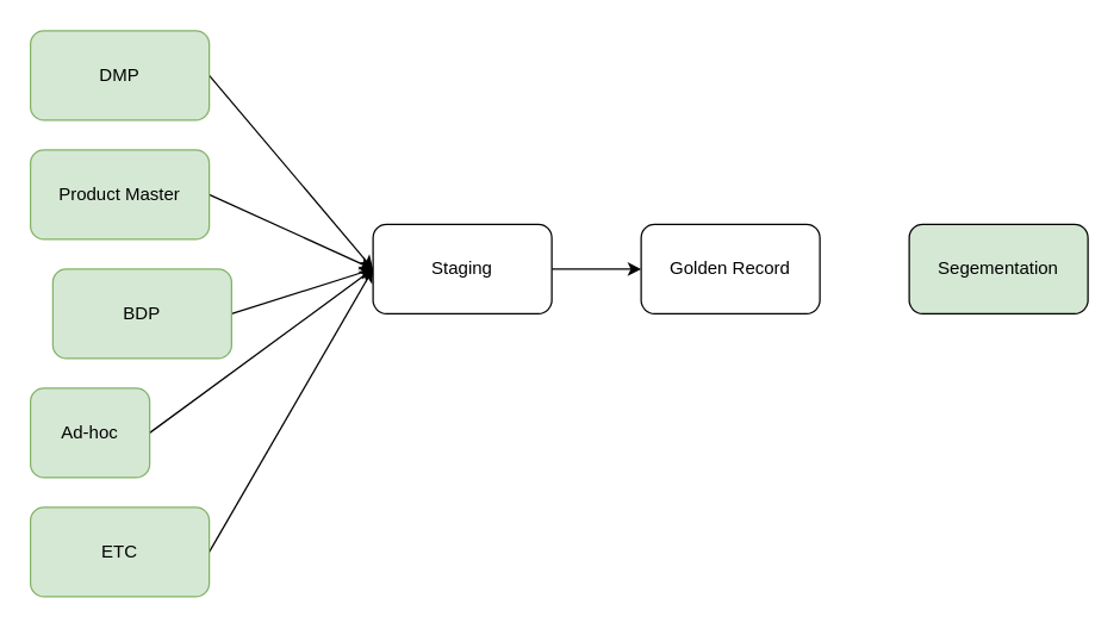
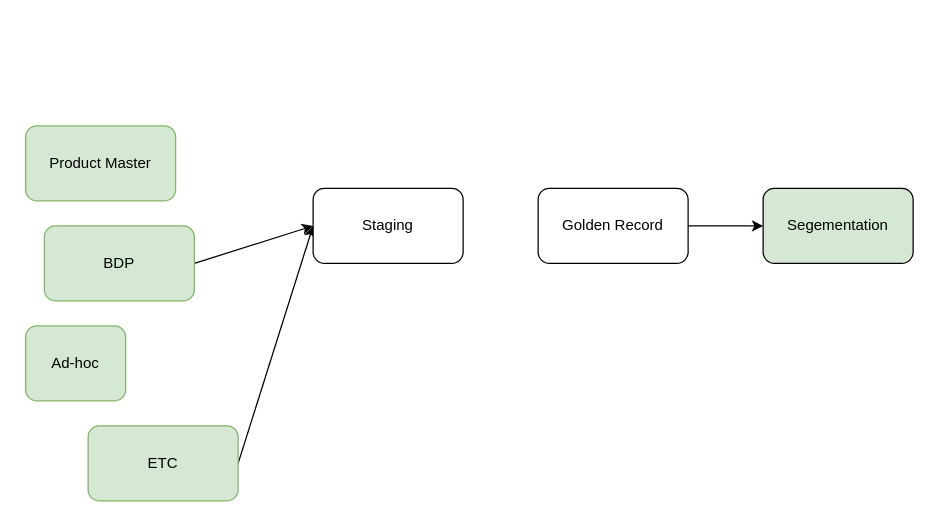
  <mxCell id="0" />
  <mxCell id="1" parent="0" />
- <mxCell id="2" style="rounded=0;orthogonalLoop=1;jettySize=auto;html=1;exitX=1;exitY=0.5;exitDx=0;exitDy=0;entryX=0;entryY=0.5;entryDx=0;entryDy=0;" edge="1" parent="1" source="3" target="13"><mxGeometry relative="1" as="geometry" /></mxCell>
- <mxCell id="3" value="DMP" style="rounded=1;whiteSpace=wrap;html=1;fillColor=#d5e8d4;strokeColor=#82b366;" vertex="1" parent="1"><mxGeometry x="20" y="20" width="120" height="60" as="geometry" /></mxCell>
- <mxCell id="4" style="edgeStyle=none;rounded=0;orthogonalLoop=1;jettySize=auto;html=1;exitX=1;exitY=0.5;exitDx=0;exitDy=0;entryX=0;entryY=0.5;entryDx=0;entryDy=0;" edge="1" parent="1" source="5" target="13"><mxGeometry relative="1" as="geometry" /></mxCell>
  <mxCell id="5" value="Product Master" style="rounded=1;whiteSpace=wrap;html=1;fillColor=#d5e8d4;strokeColor=#82b366;" vertex="1" parent="1"><mxGeometry x="20" y="100" width="120" height="60" as="geometry" /></mxCell>
  <mxCell id="6" style="edgeStyle=none;rounded=0;orthogonalLoop=1;jettySize=auto;html=1;exitX=1;exitY=0.5;exitDx=0;exitDy=0;" edge="1" parent="1" source="7"><mxGeometry relative="1" as="geometry"><mxPoint x="250" y="180" as="targetPoint" /></mxGeometry></mxCell>
  <mxCell id="7" value="BDP" style="rounded=1;whiteSpace=wrap;html=1;fillColor=#d5e8d4;strokeColor=#82b366;" vertex="1" parent="1"><mxGeometry x="35" y="180" width="120" height="60" as="geometry" /></mxCell>
- <mxCell id="8" style="edgeStyle=none;rounded=0;orthogonalLoop=1;jettySize=auto;html=1;exitX=1;exitY=0.5;exitDx=0;exitDy=0;entryX=0;entryY=0.5;entryDx=0;entryDy=0;" edge="1" parent="1" source="9" target="13"><mxGeometry relative="1" as="geometry"><mxPoint x="240" y="220" as="targetPoint" /></mxGeometry></mxCell>
  <mxCell id="9" value="Ad-hoc" style="rounded=1;whiteSpace=wrap;html=1;fillColor=#d5e8d4;strokeColor=#82b366;" vertex="1" parent="1"><mxGeometry x="20" y="260" width="80" height="60" as="geometry" /></mxCell>
  <mxCell id="10" style="edgeStyle=none;rounded=0;orthogonalLoop=1;jettySize=auto;html=1;exitX=1;exitY=0.5;exitDx=0;exitDy=0;" edge="1" parent="1" source="11"><mxGeometry relative="1" as="geometry"><mxPoint x="250" y="180" as="targetPoint" /></mxGeometry></mxCell>
- <mxCell id="11" value="ETC" style="rounded=1;whiteSpace=wrap;html=1;fillColor=#d5e8d4;strokeColor=#82b366;" vertex="1" parent="1"><mxGeometry x="20" y="340" width="120" height="60" as="geometry" /></mxCell>
- <mxCell id="12" style="edgeStyle=none;rounded=0;orthogonalLoop=1;jettySize=auto;html=1;exitX=1;exitY=0.5;exitDx=0;exitDy=0;" edge="1" parent="1" source="13" target="15"><mxGeometry relative="1" as="geometry" /></mxCell>
+ <mxCell id="11" value="ETC" style="rounded=1;whiteSpace=wrap;html=1;fillColor=#d5e8d4;strokeColor=#82b366;" vertex="1" parent="1"><mxGeometry x="70" y="340" width="120" height="60" as="geometry" /></mxCell>
  <mxCell id="13" value="Staging" style="rounded=1;whiteSpace=wrap;html=1;" vertex="1" parent="1"><mxGeometry x="250" y="150" width="120" height="60" as="geometry" /></mxCell>
+ <mxCell id="14" style="edgeStyle=none;rounded=0;orthogonalLoop=1;jettySize=auto;html=1;exitX=1;exitY=0.5;exitDx=0;exitDy=0;" edge="1" parent="1" source="15" target="16"><mxGeometry relative="1" as="geometry" /></mxCell>
  <mxCell id="15" value="Golden Record" style="rounded=1;whiteSpace=wrap;html=1;" vertex="1" parent="1"><mxGeometry x="430" y="150" width="120" height="60" as="geometry" /></mxCell>
  <mxCell id="16" value="Segementation" style="rounded=1;whiteSpace=wrap;html=1;fillColor=#d5e8d4;" vertex="1" parent="1"><mxGeometry x="610" y="150" width="120" height="60" as="geometry" /></mxCell>
